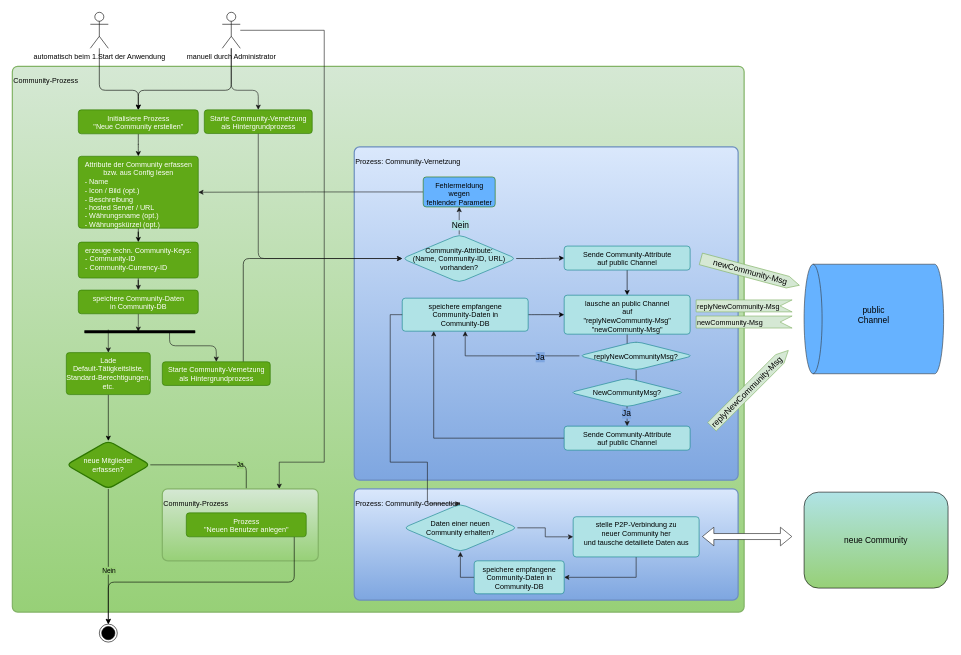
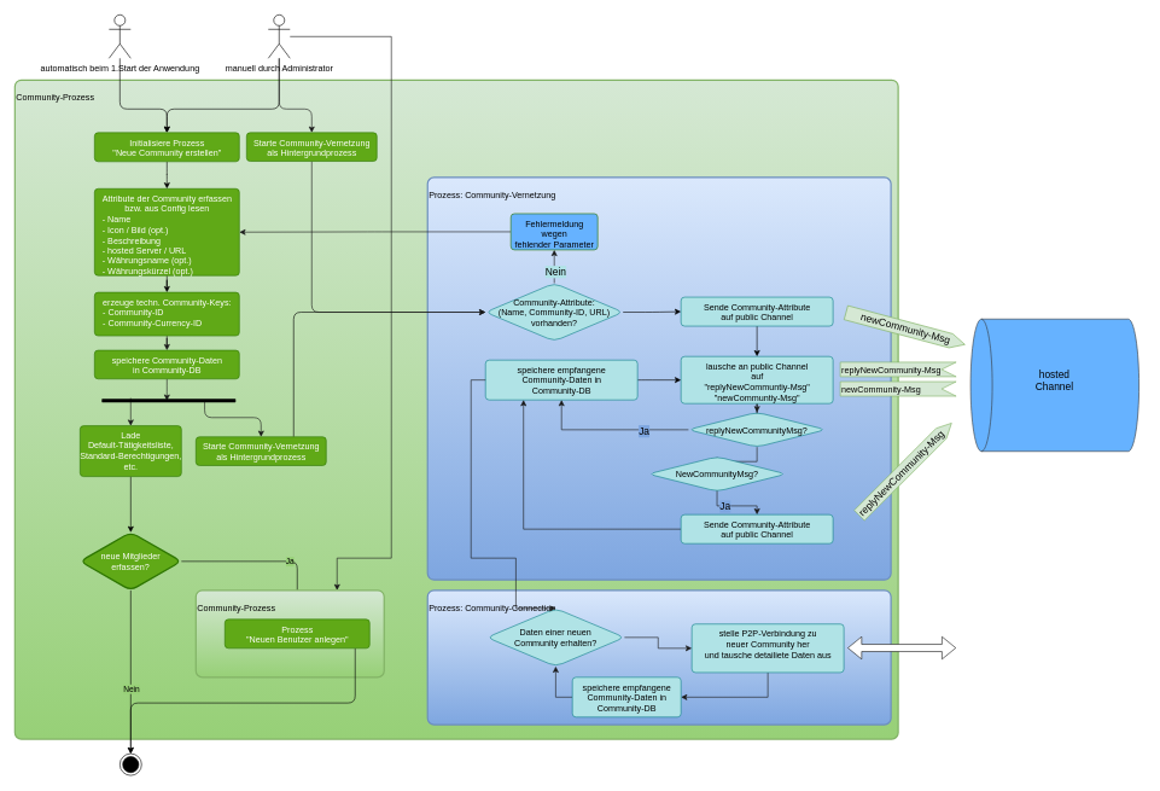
  <mxCell id="0" />
  <mxCell id="1" parent="0" />
  <mxCell id="2" value="Community-Prozess" style="html=1;align=left;verticalAlign=top;absoluteArcSize=1;arcSize=18;dashed=0;spacingTop=10;spacingRight=30;strokeColor=#82b366;strokeWidth=2;fillColor=#d5e8d4;gradientColor=#97d077;fontColor=#000000;rounded=1;" parent="1" vertex="1"><mxGeometry x="20" y="110" width="1220" height="910" as="geometry" /></mxCell>
  <mxCell id="3" value="Prozess: Community-Vernetzung" style="html=1;align=left;verticalAlign=top;absoluteArcSize=1;arcSize=18;dashed=0;spacingTop=10;spacingRight=30;strokeColor=#6c8ebf;strokeWidth=2;fillColor=#dae8fc;gradientColor=#7ea6e0;fontColor=#000000;rounded=1;" parent="1" vertex="1"><mxGeometry x="590" y="244.5" width="640" height="555.5" as="geometry" /></mxCell>
  <mxCell id="4" style="edgeStyle=orthogonalEdgeStyle;orthogonalLoop=1;jettySize=auto;html=1;entryX=0.5;entryY=0;entryDx=0;entryDy=0;fontColor=#000000;strokeColor=#000000;" parent="1" source="5" target="11" edge="1"><mxGeometry relative="1" as="geometry"><Array as="points"><mxPoint x="165" y="150" /><mxPoint x="230" y="150" /></Array></mxGeometry></mxCell>
  <mxCell id="5" value="automatisch beim 1.Start der Anwendung" style="shape=umlActor;verticalLabelPosition=bottom;verticalAlign=top;html=1;rounded=1;" parent="1" vertex="1"><mxGeometry x="150" y="20" width="30" height="60" as="geometry" /></mxCell>
  <mxCell id="6" style="edgeStyle=orthogonalEdgeStyle;orthogonalLoop=1;jettySize=auto;html=1;fontColor=#000000;strokeColor=#000000;entryX=0.5;entryY=0;entryDx=0;entryDy=0;" parent="1" source="9" target="11" edge="1"><mxGeometry relative="1" as="geometry"><mxPoint x="230" y="190" as="targetPoint" /><Array as="points"><mxPoint x="385" y="150" /><mxPoint x="230" y="150" /></Array></mxGeometry></mxCell>
  <mxCell id="7" style="edgeStyle=orthogonalEdgeStyle;orthogonalLoop=1;jettySize=auto;html=1;entryX=0.5;entryY=0;entryDx=0;entryDy=0;fontSize=14;fontColor=#000000;strokeColor=#1A1A1A;" edge="1" parent="1" source="9" target="49"><mxGeometry relative="1" as="geometry"><Array as="points"><mxPoint x="385" y="150" /><mxPoint x="430" y="150" /></Array></mxGeometry></mxCell>
  <mxCell id="8" style="edgeStyle=orthogonalEdgeStyle;rounded=0;orthogonalLoop=1;jettySize=auto;html=1;entryX=0.75;entryY=0;entryDx=0;entryDy=0;fontSize=14;fontColor=#000000;strokeColor=#1A1A1A;" edge="1" parent="1" source="9" target="35"><mxGeometry relative="1" as="geometry"><Array as="points"><mxPoint x="540" y="50" /><mxPoint x="540" y="770" /><mxPoint x="465" y="770" /></Array></mxGeometry></mxCell>
  <mxCell id="9" value="manuell durch Administrator" style="shape=umlActor;verticalLabelPosition=bottom;verticalAlign=top;html=1;rounded=1;" parent="1" vertex="1"><mxGeometry x="370" y="20" width="30" height="60" as="geometry" /></mxCell>
  <mxCell id="10" value="" style="edgeStyle=orthogonalEdgeStyle;orthogonalLoop=1;jettySize=auto;html=1;strokeColor=#000000;" parent="1" source="11" target="13" edge="1"><mxGeometry relative="1" as="geometry" /></mxCell>
  <mxCell id="11" value="Initialisiere Prozess &lt;br&gt;&quot;Neue Community erstellen&quot;" style="html=1;align=center;verticalAlign=top;absoluteArcSize=1;arcSize=10;dashed=0;fillColor=#60a917;strokeColor=#2D7600;fontColor=#ffffff;rounded=1;" parent="1" vertex="1"><mxGeometry x="130" y="182.63" width="200" height="40" as="geometry" /></mxCell>
  <mxCell id="12" value="" style="edgeStyle=orthogonalEdgeStyle;orthogonalLoop=1;jettySize=auto;html=1;strokeColor=#000000;" parent="1" source="13" target="16" edge="1"><mxGeometry relative="1" as="geometry" /></mxCell>
  <mxCell id="13" value="Attribute der Community erfassen &lt;br&gt;bzw. aus Config lesen&lt;br&gt;&lt;div style=&quot;text-align: left&quot;&gt;&lt;span&gt;- Name&lt;/span&gt;&lt;/div&gt;&lt;div style=&quot;text-align: left&quot;&gt;&lt;span&gt;- Icon / Bild (opt.)&lt;/span&gt;&lt;/div&gt;&lt;div style=&quot;text-align: left&quot;&gt;&lt;span&gt;- Beschreibung&lt;/span&gt;&lt;/div&gt;&lt;div style=&quot;text-align: left&quot;&gt;&lt;span&gt;- hosted Server / URL&lt;/span&gt;&lt;/div&gt;&lt;div style=&quot;text-align: left&quot;&gt;&lt;span&gt;- Währungsname (opt.)&lt;/span&gt;&lt;/div&gt;&lt;div style=&quot;text-align: left&quot;&gt;&lt;span&gt;- Währungskürzel (opt.)&lt;/span&gt;&lt;/div&gt;" style="html=1;align=center;verticalAlign=top;absoluteArcSize=1;arcSize=10;dashed=0;fillColor=#60a917;strokeColor=#2D7600;fontColor=#ffffff;rounded=1;" parent="1" vertex="1"><mxGeometry x="130" y="260" width="200" height="120" as="geometry" /></mxCell>
  <mxCell id="14" value="" style="edgeStyle=orthogonalEdgeStyle;orthogonalLoop=1;jettySize=auto;html=1;entryX=0;entryY=0.5;entryDx=0;entryDy=0;strokeColor=#000000;exitX=0.75;exitY=0;exitDx=0;exitDy=0;" parent="1" source="27" target="20" edge="1"><mxGeometry relative="1" as="geometry"><mxPoint x="500" y="400" as="targetPoint" /><Array as="points"><mxPoint x="405" y="431" /></Array></mxGeometry></mxCell>
  <mxCell id="15" value="" style="edgeStyle=orthogonalEdgeStyle;orthogonalLoop=1;jettySize=auto;html=1;strokeColor=#1A1A1A;" edge="1" parent="1" source="16" target="40"><mxGeometry relative="1" as="geometry" /></mxCell>
  <mxCell id="16" value="erzeuge techn. Community-Keys:&lt;br&gt;&lt;div style=&quot;text-align: left&quot;&gt;&lt;span&gt;- Community-ID&lt;/span&gt;&lt;/div&gt;&lt;div style=&quot;text-align: left&quot;&gt;&lt;span&gt;- Community-Currency-ID&lt;/span&gt;&lt;/div&gt;" style="html=1;align=center;verticalAlign=top;absoluteArcSize=1;arcSize=10;dashed=0;fillColor=#60a917;strokeColor=#2D7600;fontColor=#ffffff;rounded=1;" parent="1" vertex="1"><mxGeometry x="130" y="403.13" width="200" height="60" as="geometry" /></mxCell>
  <mxCell id="17" value="" style="edgeStyle=orthogonalEdgeStyle;orthogonalLoop=1;jettySize=auto;html=1;strokeColor=#000000;" parent="1" source="20" target="22" edge="1"><mxGeometry relative="1" as="geometry" /></mxCell>
  <mxCell id="18" style="edgeStyle=orthogonalEdgeStyle;orthogonalLoop=1;jettySize=auto;html=1;entryX=0.5;entryY=1;entryDx=0;entryDy=0;fontSize=14;fontColor=#000000;strokeColor=#1A1A1A;" edge="1" parent="1" source="20" target="47"><mxGeometry relative="1" as="geometry"><Array as="points"><mxPoint x="765" y="344.5" /><mxPoint x="765" y="344.5" /></Array></mxGeometry></mxCell>
  <mxCell id="19" value="Nein" style="edgeLabel;html=1;align=center;verticalAlign=middle;resizable=0;points=[];fontSize=14;fontColor=#000000;labelBackgroundColor=#B0E3E6;rounded=1;" vertex="1" connectable="0" parent="18"><mxGeometry x="-0.291" y="-1" relative="1" as="geometry"><mxPoint as="offset" /></mxGeometry></mxCell>
  <mxCell id="20" value="Community-Attribute:&#10;(Name, Community-ID, URL)&#10;vorhanden?" style="rhombus;fillColor=#b0e3e6;strokeColor=#0e8088;fontColor=#000000;align=center;rounded=1;" parent="1" vertex="1"><mxGeometry x="670" y="390.5" width="190" height="80" as="geometry" /></mxCell>
  <mxCell id="21" value="" style="edgeStyle=orthogonalEdgeStyle;orthogonalLoop=1;jettySize=auto;html=1;strokeColor=#000000;entryX=0.5;entryY=0;entryDx=0;entryDy=0;" parent="1" source="22" target="24" edge="1"><mxGeometry relative="1" as="geometry"><mxPoint x="765" y="497.13" as="targetPoint" /></mxGeometry></mxCell>
  <mxCell id="22" value="Sende Community-Attribute&lt;br&gt;auf public Channel" style="html=1;align=center;verticalAlign=top;absoluteArcSize=1;arcSize=10;dashed=0;fillColor=#b0e3e6;strokeColor=#0e8088;fontColor=#000000;rounded=1;" parent="1" vertex="1"><mxGeometry x="940" y="409.76" width="210" height="40" as="geometry" /></mxCell>
  <mxCell id="23" style="edgeStyle=orthogonalEdgeStyle;rounded=0;orthogonalLoop=1;jettySize=auto;html=1;fontSize=14;fontColor=#000000;strokeColor=#1A1A1A;" edge="1" parent="1" source="24" target="54"><mxGeometry relative="1" as="geometry" /></mxCell>
  <mxCell id="24" value="lausche an public Channel&lt;br&gt;auf&lt;br&gt;&quot;replyNewCommuntiy-Msg&quot;&lt;br&gt;&quot;newCommuntiy-Msg&quot;" style="html=1;align=center;verticalAlign=top;absoluteArcSize=1;arcSize=10;dashed=0;fillColor=#b0e3e6;strokeColor=#0e8088;fontColor=#000000;rounded=1;" parent="1" vertex="1"><mxGeometry x="940" y="491.63" width="210" height="65" as="geometry" /></mxCell>
  <mxCell id="25" value="" style="edgeStyle=orthogonalEdgeStyle;orthogonalLoop=1;jettySize=auto;html=1;strokeColor=#000000;entryX=0;entryY=0.5;entryDx=0;entryDy=0;exitX=1;exitY=0.5;exitDx=0;exitDy=0;" parent="1" source="26" target="24" edge="1"><mxGeometry relative="1" as="geometry"><Array as="points"><mxPoint x="890" y="524" /><mxPoint x="890" y="524" /></Array></mxGeometry></mxCell>
  <mxCell id="26" value="speichere empfangene&lt;br&gt;Community-Daten in&lt;br&gt;Community-DB" style="html=1;align=center;verticalAlign=top;absoluteArcSize=1;arcSize=10;dashed=0;fillColor=#b0e3e6;strokeColor=#0e8088;fontColor=#000000;rounded=1;" parent="1" vertex="1"><mxGeometry x="670" y="496.63" width="210" height="55" as="geometry" /></mxCell>
  <mxCell id="27" value="Starte Community-Vernetzung &lt;br&gt;als Hintergrundprozess" style="html=1;align=center;verticalAlign=top;absoluteArcSize=1;arcSize=10;dashed=0;fillColor=#60a917;strokeColor=#2D7600;fontColor=#ffffff;rounded=1;" parent="1" vertex="1"><mxGeometry x="270" y="602.63" width="180" height="39.5" as="geometry" /></mxCell>
  <mxCell id="28" style="edgeStyle=orthogonalEdgeStyle;orthogonalLoop=1;jettySize=auto;html=1;fontColor=#000000;strokeColor=#000000;" parent="1" source="29" target="34" edge="1"><mxGeometry relative="1" as="geometry" /></mxCell>
  <mxCell id="29" value="Lade &lt;br&gt;Default-Tätigkeitsliste,&lt;br&gt;Standard-Berechtigungen,&lt;br&gt;etc." style="html=1;align=center;verticalAlign=top;absoluteArcSize=1;arcSize=10;dashed=0;fillColor=#60a917;strokeColor=#2D7600;fontColor=#ffffff;rounded=1;" parent="1" vertex="1"><mxGeometry x="110" y="587.38" width="140" height="70" as="geometry" /></mxCell>
  <mxCell id="30" style="edgeStyle=orthogonalEdgeStyle;orthogonalLoop=1;jettySize=auto;html=1;fontColor=#000000;strokeColor=#000000;" parent="1" source="34" target="37" edge="1"><mxGeometry relative="1" as="geometry" /></mxCell>
  <mxCell id="31" value="Ja" style="edgeLabel;html=1;align=center;verticalAlign=middle;resizable=0;points=[];fontColor=#000000;rounded=1;labelBackgroundColor=#97D077;" parent="30" vertex="1" connectable="0"><mxGeometry x="0.24" relative="1" as="geometry"><mxPoint as="offset" /></mxGeometry></mxCell>
  <mxCell id="32" style="edgeStyle=orthogonalEdgeStyle;orthogonalLoop=1;jettySize=auto;html=1;fontColor=#000000;strokeColor=#000000;" parent="1" source="34" target="38" edge="1"><mxGeometry relative="1" as="geometry" /></mxCell>
  <mxCell id="33" value="Nein" style="edgeLabel;html=1;align=center;verticalAlign=middle;resizable=0;points=[];fontColor=#000000;rounded=1;labelBackgroundColor=#97D077;" parent="32" vertex="1" connectable="0"><mxGeometry x="0.206" relative="1" as="geometry"><mxPoint as="offset" /></mxGeometry></mxCell>
  <mxCell id="34" value="neue Mitglieder&lt;br&gt;erfassen?" style="rhombus;whiteSpace=wrap;html=1;fontColor=#ffffff;strokeColor=#2D7600;strokeWidth=2;fillColor=#60a917;rounded=1;" parent="1" vertex="1"><mxGeometry x="110" y="734.5" width="140" height="80" as="geometry" /></mxCell>
  <mxCell id="35" value="Community-Prozess" style="html=1;align=left;verticalAlign=top;absoluteArcSize=1;arcSize=18;dashed=0;spacingTop=10;spacingRight=30;strokeColor=#82b366;strokeWidth=2;fillColor=#d5e8d4;gradientColor=#97d077;fontColor=#000000;rounded=1;" parent="1" vertex="1"><mxGeometry x="270" y="814.5" width="260" height="120" as="geometry" /></mxCell>
  <mxCell id="36" style="edgeStyle=orthogonalEdgeStyle;orthogonalLoop=1;jettySize=auto;html=1;entryX=0.5;entryY=0;entryDx=0;entryDy=0;fontColor=#FFFFFF;strokeColor=#000000;" parent="1" source="37" target="38" edge="1"><mxGeometry relative="1" as="geometry"><Array as="points"><mxPoint x="490" y="970" /><mxPoint x="180" y="970" /></Array></mxGeometry></mxCell>
  <mxCell id="37" value="Prozess &lt;br&gt;&quot;Neuen Benutzer anlegen&quot;" style="html=1;align=center;verticalAlign=top;absoluteArcSize=1;arcSize=10;dashed=0;fillColor=#60a917;strokeColor=#2D7600;fontColor=#ffffff;rounded=1;" parent="1" vertex="1"><mxGeometry x="310" y="854.5" width="200" height="40" as="geometry" /></mxCell>
  <mxCell id="38" value="" style="ellipse;html=1;shape=endState;fillColor=#000000;strokeColor=#000000;labelBackgroundColor=#97D077;fontColor=#FFFFFF;rounded=1;" parent="1" vertex="1"><mxGeometry x="165" y="1040" width="30" height="30" as="geometry" /></mxCell>
  <mxCell id="39" style="edgeStyle=orthogonalEdgeStyle;orthogonalLoop=1;jettySize=auto;html=1;entryX=0.5;entryY=0.514;entryDx=0;entryDy=0;entryPerimeter=0;strokeColor=#1A1A1A;" edge="1" parent="1" source="40" target="43"><mxGeometry relative="1" as="geometry" /></mxCell>
  <mxCell id="40" value="speichere Community-Daten &lt;br&gt;in Community-DB" style="html=1;align=center;verticalAlign=top;absoluteArcSize=1;arcSize=10;dashed=0;fillColor=#60a917;strokeColor=#2D7600;fontColor=#ffffff;rounded=1;" vertex="1" parent="1"><mxGeometry x="130" y="483.13" width="200" height="39.5" as="geometry" /></mxCell>
  <mxCell id="41" style="edgeStyle=orthogonalEdgeStyle;orthogonalLoop=1;jettySize=auto;html=1;strokeColor=#1A1A1A;exitX=0.374;exitY=0.232;exitDx=0;exitDy=0;exitPerimeter=0;entryX=0.5;entryY=0;entryDx=0;entryDy=0;" edge="1" parent="1" source="43" target="27"><mxGeometry relative="1" as="geometry"><Array as="points"><mxPoint x="282" y="576" /><mxPoint x="360" y="576" /></Array></mxGeometry></mxCell>
  <mxCell id="42" style="edgeStyle=orthogonalEdgeStyle;orthogonalLoop=1;jettySize=auto;html=1;entryX=0.5;entryY=0;entryDx=0;entryDy=0;strokeColor=#1A1A1A;exitX=-0.226;exitY=0.784;exitDx=0;exitDy=0;exitPerimeter=0;" edge="1" parent="1" source="43" target="29"><mxGeometry relative="1" as="geometry"><Array as="points" /></mxGeometry></mxCell>
  <mxCell id="43" value="" style="html=1;points=[];perimeter=orthogonalPerimeter;fillColor=#000000;strokeColor=none;rotation=90;rounded=1;" vertex="1" parent="1"><mxGeometry x="230" y="460.13" width="5" height="185" as="geometry" /></mxCell>
  <mxCell id="44" value="newCommunity-Msg" style="html=1;shape=mxgraph.infographic.ribbonSimple;notch1=0;notch2=20;align=center;verticalAlign=middle;fontSize=14;fontStyle=0;fillColor=#d5e8d4;strokeColor=#82b366;fontColor=#000000;rounded=1;rotation=15;" vertex="1" parent="1"><mxGeometry x="1164.99" y="443.13" width="170" height="20" as="geometry" /></mxCell>
  <mxCell id="45" value="&lt;font style=&quot;font-size: 12px&quot;&gt;replyNewCommunity-Msg&lt;/font&gt;" style="html=1;shape=mxgraph.infographic.ribbonSimple;notch1=20;notch2=0;align=left;verticalAlign=middle;fontSize=14;fontStyle=0;flipH=1;fillColor=#d5e8d4;strokeColor=#82b366;fontColor=#000000;rounded=1;" vertex="1" parent="1"><mxGeometry x="1160.01" y="499.51" width="160" height="20" as="geometry" /></mxCell>
  <mxCell id="46" style="edgeStyle=orthogonalEdgeStyle;orthogonalLoop=1;jettySize=auto;html=1;entryX=1;entryY=0.5;entryDx=0;entryDy=0;fontSize=14;fontColor=#000000;strokeColor=#1A1A1A;exitX=0;exitY=0.5;exitDx=0;exitDy=0;" edge="1" parent="1" source="47" target="13"><mxGeometry relative="1" as="geometry"><Array as="points" /></mxGeometry></mxCell>
  <mxCell id="47" value="Fehlermeldung &lt;br&gt;wegen&lt;br&gt;fehlender Parameter" style="html=1;align=center;verticalAlign=top;absoluteArcSize=1;arcSize=10;dashed=0;strokeColor=#2D7600;fillColor=#66b2ff;fontColor=#000000;rounded=1;" vertex="1" parent="1"><mxGeometry x="705" y="294.5" width="120" height="50" as="geometry" /></mxCell>
  <mxCell id="48" style="edgeStyle=orthogonalEdgeStyle;orthogonalLoop=1;jettySize=auto;html=1;entryX=0;entryY=0.5;entryDx=0;entryDy=0;fontSize=14;fontColor=#000000;strokeColor=#1A1A1A;exitX=0.5;exitY=1;exitDx=0;exitDy=0;" edge="1" parent="1" source="49" target="20"><mxGeometry relative="1" as="geometry"><Array as="points"><mxPoint x="430" y="431" /></Array></mxGeometry></mxCell>
  <mxCell id="49" value="Starte Community-Vernetzung &lt;br&gt;als Hintergrundprozess" style="html=1;align=center;verticalAlign=top;absoluteArcSize=1;arcSize=10;dashed=0;fillColor=#60a917;strokeColor=#2D7600;fontColor=#ffffff;rounded=1;" vertex="1" parent="1"><mxGeometry x="340" y="182.63" width="180" height="39.5" as="geometry" /></mxCell>
  <mxCell id="50" value="&lt;font style=&quot;font-size: 12px&quot;&gt;newCommunity-Msg&lt;/font&gt;" style="html=1;shape=mxgraph.infographic.ribbonSimple;notch1=20;notch2=0;align=left;verticalAlign=middle;fontSize=14;fontStyle=0;flipH=1;fillColor=#d5e8d4;strokeColor=#82b366;fontColor=#000000;rounded=1;rotation=0;" vertex="1" parent="1"><mxGeometry x="1160.01" y="526.39" width="160" height="20" as="geometry" /></mxCell>
  <mxCell id="51" style="edgeStyle=orthogonalEdgeStyle;rounded=0;orthogonalLoop=1;jettySize=auto;html=1;entryX=0.5;entryY=1;entryDx=0;entryDy=0;fontSize=14;fontColor=#000000;strokeColor=#1A1A1A;" edge="1" parent="1" source="54" target="26"><mxGeometry relative="1" as="geometry" /></mxCell>
  <mxCell id="52" value="Ja" style="edgeLabel;html=1;align=center;verticalAlign=middle;resizable=0;points=[];fontSize=14;fontColor=#000000;labelBackgroundColor=#7EA6E0;" vertex="1" connectable="0" parent="51"><mxGeometry x="-0.427" y="2" relative="1" as="geometry"><mxPoint as="offset" /></mxGeometry></mxCell>
  <mxCell id="53" style="edgeStyle=orthogonalEdgeStyle;rounded=0;orthogonalLoop=1;jettySize=auto;html=1;entryX=0.5;entryY=0;entryDx=0;entryDy=0;fontSize=14;fontColor=#000000;strokeColor=#1A1A1A;endArrow=open;" edge="1" parent="1" source="54" target="57"><mxGeometry relative="1" as="geometry" /></mxCell>
- <mxCell id="54" value="replyNewCommunityMsg?" style="rhombus;fillColor=#b0e3e6;strokeColor=#0e8088;fontColor=#000000;align=center;rounded=1;" vertex="1" parent="1"><mxGeometry x="965" y="568.76" width="190" height="47.87" as="geometry" /></mxCell>
+ <mxCell id="54" value="replyNewCommunityMsg?" style="rhombus;fillColor=#b0e3e6;strokeColor=#0e8088;fontColor=#000000;align=center;rounded=1;" vertex="1" parent="1"><mxGeometry x="950" y="568.76" width="190" height="47.87" as="geometry" /></mxCell>
  <mxCell id="55" style="edgeStyle=orthogonalEdgeStyle;rounded=0;orthogonalLoop=1;jettySize=auto;html=1;entryX=0.5;entryY=0;entryDx=0;entryDy=0;fontSize=14;fontColor=#000000;strokeColor=#1A1A1A;exitX=0.499;exitY=0.966;exitDx=0;exitDy=0;exitPerimeter=0;" edge="1" parent="1" source="57" target="59"><mxGeometry relative="1" as="geometry"><mxPoint x="1045" y="697.87" as="sourcePoint" /></mxGeometry></mxCell>
  <mxCell id="56" value="Ja" style="edgeLabel;html=1;align=center;verticalAlign=middle;resizable=0;points=[];fontSize=14;fontColor=#000000;labelBackgroundColor=#7EA6E0;" vertex="1" connectable="0" parent="55"><mxGeometry x="-0.274" y="-1" relative="1" as="geometry"><mxPoint as="offset" /></mxGeometry></mxCell>
- <mxCell id="57" value="NewCommunityMsg?" style="rhombus;fillColor=#b0e3e6;strokeColor=#0e8088;fontColor=#000000;align=center;rounded=1;" vertex="1" parent="1"><mxGeometry x="950" y="630" width="190" height="47.87" as="geometry" /></mxCell>
+ <mxCell id="57" value="NewCommunityMsg?" style="rhombus;fillColor=#b0e3e6;strokeColor=#0e8088;fontColor=#000000;align=center;rounded=1;" vertex="1" parent="1"><mxGeometry x="895" y="630" width="190" height="47.87" as="geometry" /></mxCell>
  <mxCell id="58" style="edgeStyle=orthogonalEdgeStyle;rounded=0;orthogonalLoop=1;jettySize=auto;html=1;entryX=0.25;entryY=1;entryDx=0;entryDy=0;fontSize=14;fontColor=#000000;strokeColor=#1A1A1A;" edge="1" parent="1" source="59" target="26"><mxGeometry relative="1" as="geometry" /></mxCell>
  <mxCell id="59" value="Sende Community-Attribute&lt;br&gt;auf public Channel" style="html=1;align=center;verticalAlign=top;absoluteArcSize=1;arcSize=10;dashed=0;fillColor=#b0e3e6;strokeColor=#0e8088;fontColor=#000000;rounded=1;" vertex="1" parent="1"><mxGeometry x="940" y="710" width="210" height="40" as="geometry" /></mxCell>
  <mxCell id="60" value="replyNewCommunity-Msg" style="html=1;shape=mxgraph.infographic.ribbonSimple;notch1=0;notch2=20;align=left;verticalAlign=middle;fontSize=14;fontStyle=0;fillColor=#d5e8d4;strokeColor=#82b366;fontColor=#000000;rounded=1;rotation=-45;" vertex="1" parent="1"><mxGeometry x="1159.98" y="637.38" width="180.01" height="20" as="geometry" /></mxCell>
  <mxCell id="61" value="" style="group" vertex="1" connectable="0" parent="1"><mxGeometry x="1339.995" y="440.005" width="232.62" height="182.63" as="geometry" /></mxCell>
  <mxCell id="62" value="" style="shape=cylinder3;whiteSpace=wrap;html=1;boundedLbl=1;backgroundOutline=1;size=15;align=center;rotation=-90;strokeColor=#36393d;fillColor=#66B2FF;rounded=1;" vertex="1" parent="61"><mxGeometry x="24.995" y="-24.995" width="182.63" height="232.62" as="geometry" /></mxCell>
- <mxCell id="63" value="public Channel" style="text;html=1;strokeColor=none;fillColor=none;align=center;verticalAlign=middle;whiteSpace=wrap;fontColor=#000000;fontSize=14;rounded=1;" vertex="1" parent="61"><mxGeometry x="96.305" y="74.995" width="40" height="20" as="geometry" /></mxCell>
+ <mxCell id="63" value="hosted Channel" style="text;html=1;strokeColor=none;fillColor=none;align=center;verticalAlign=middle;whiteSpace=wrap;fontColor=#000000;fontSize=14;rounded=1;" vertex="1" parent="61"><mxGeometry x="96.305" y="74.995" width="40" height="20" as="geometry" /></mxCell>
  <mxCell id="64" value="Prozess: Community-Connection" style="html=1;align=left;verticalAlign=top;absoluteArcSize=1;arcSize=18;dashed=0;spacingTop=10;spacingRight=30;strokeColor=#6c8ebf;strokeWidth=2;fillColor=#dae8fc;gradientColor=#7ea6e0;fontColor=#000000;rounded=1;" vertex="1" parent="1"><mxGeometry x="590" y="814.5" width="640" height="185.5" as="geometry" /></mxCell>
  <mxCell id="65" style="edgeStyle=orthogonalEdgeStyle;rounded=0;orthogonalLoop=1;jettySize=auto;html=1;entryX=1;entryY=0.5;entryDx=0;entryDy=0;fontSize=14;fontColor=#000000;strokeColor=#1A1A1A;fillColor=#ffffff;exitX=0.5;exitY=1;exitDx=0;exitDy=0;" edge="1" parent="1" source="66" target="73"><mxGeometry relative="1" as="geometry" /></mxCell>
  <mxCell id="66" value="stelle P2P-Verbindung zu &lt;br&gt;neuer Community her&lt;br&gt;und tausche detailiete Daten aus" style="html=1;align=center;verticalAlign=top;absoluteArcSize=1;arcSize=10;dashed=0;fillColor=#b0e3e6;strokeColor=#0e8088;fontColor=#000000;rounded=1;" vertex="1" parent="1"><mxGeometry x="954.99" y="861" width="210" height="67" as="geometry" /></mxCell>
  <mxCell id="67" style="edgeStyle=orthogonalEdgeStyle;rounded=0;orthogonalLoop=1;jettySize=auto;html=1;entryX=0;entryY=0.5;entryDx=0;entryDy=0;fontSize=14;fontColor=#000000;strokeColor=#1A1A1A;" edge="1" parent="1" source="68" target="66"><mxGeometry relative="1" as="geometry" /></mxCell>
  <mxCell id="68" value="Daten einer neuen&#10;Community erhalten?" style="rhombus;fillColor=#b0e3e6;strokeColor=#0e8088;fontColor=#000000;align=center;rounded=1;" vertex="1" parent="1"><mxGeometry x="672" y="839.5" width="190" height="80" as="geometry" /></mxCell>
  <mxCell id="69" style="edgeStyle=orthogonalEdgeStyle;rounded=0;orthogonalLoop=1;jettySize=auto;html=1;entryX=0.5;entryY=0;entryDx=0;entryDy=0;fontSize=14;fontColor=#000000;strokeColor=#1A1A1A;exitX=0;exitY=0.5;exitDx=0;exitDy=0;" edge="1" parent="1" source="26" target="68"><mxGeometry relative="1" as="geometry"><Array as="points"><mxPoint x="650" y="524" /><mxPoint x="650" y="770" /><mxPoint x="712" y="770" /></Array></mxGeometry></mxCell>
  <mxCell id="70" value="" style="shape=flexArrow;endArrow=classic;startArrow=classic;html=1;fontSize=14;fontColor=#000000;strokeColor=#1A1A1A;fillColor=#ffffff;" edge="1" parent="1"><mxGeometry width="100" height="100" relative="1" as="geometry"><mxPoint x="1170.01" y="894" as="sourcePoint" /><mxPoint x="1320.01" y="894" as="targetPoint" /></mxGeometry></mxCell>
- <mxCell id="71" value="neue Community" style="rounded=1;whiteSpace=wrap;html=1;labelBackgroundColor=none;fontSize=14;fontColor=#000000;fillColor=#B0E3E6;align=center;gradientColor=#97D077;" vertex="1" parent="1"><mxGeometry x="1339.99" y="820" width="240.01" height="160" as="geometry" /></mxCell>
  <mxCell id="72" style="edgeStyle=orthogonalEdgeStyle;rounded=0;orthogonalLoop=1;jettySize=auto;html=1;entryX=0.5;entryY=1;entryDx=0;entryDy=0;fontSize=14;fontColor=#000000;strokeColor=#1A1A1A;fillColor=#ffffff;exitX=0;exitY=0.5;exitDx=0;exitDy=0;" edge="1" parent="1" source="73" target="68"><mxGeometry relative="1" as="geometry" /></mxCell>
  <mxCell id="73" value="speichere empfangene&lt;br&gt;Community-Daten in&lt;br&gt;Community-DB" style="html=1;align=center;verticalAlign=top;absoluteArcSize=1;arcSize=10;dashed=0;fillColor=#b0e3e6;strokeColor=#0e8088;fontColor=#000000;rounded=1;" vertex="1" parent="1"><mxGeometry x="790" y="934.5" width="150" height="55" as="geometry" /></mxCell>
